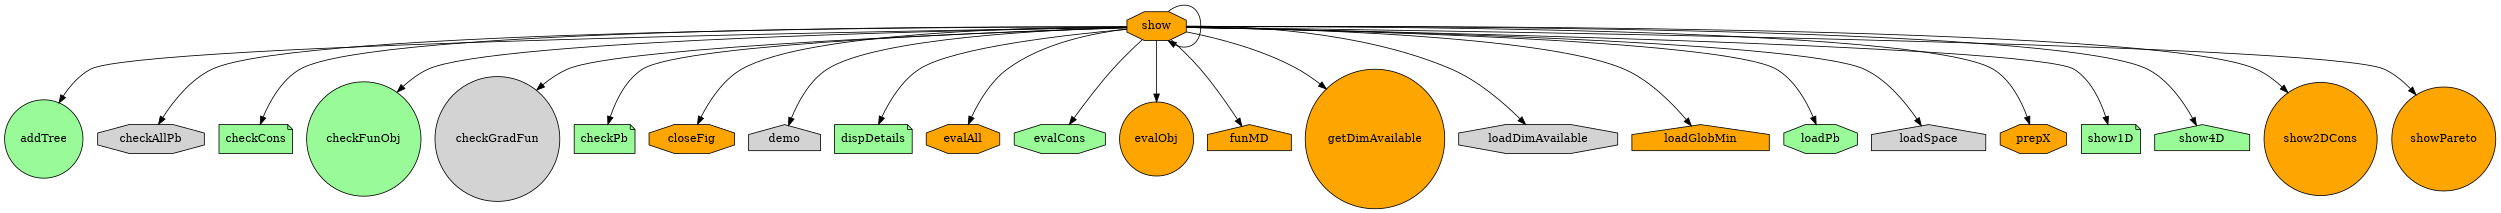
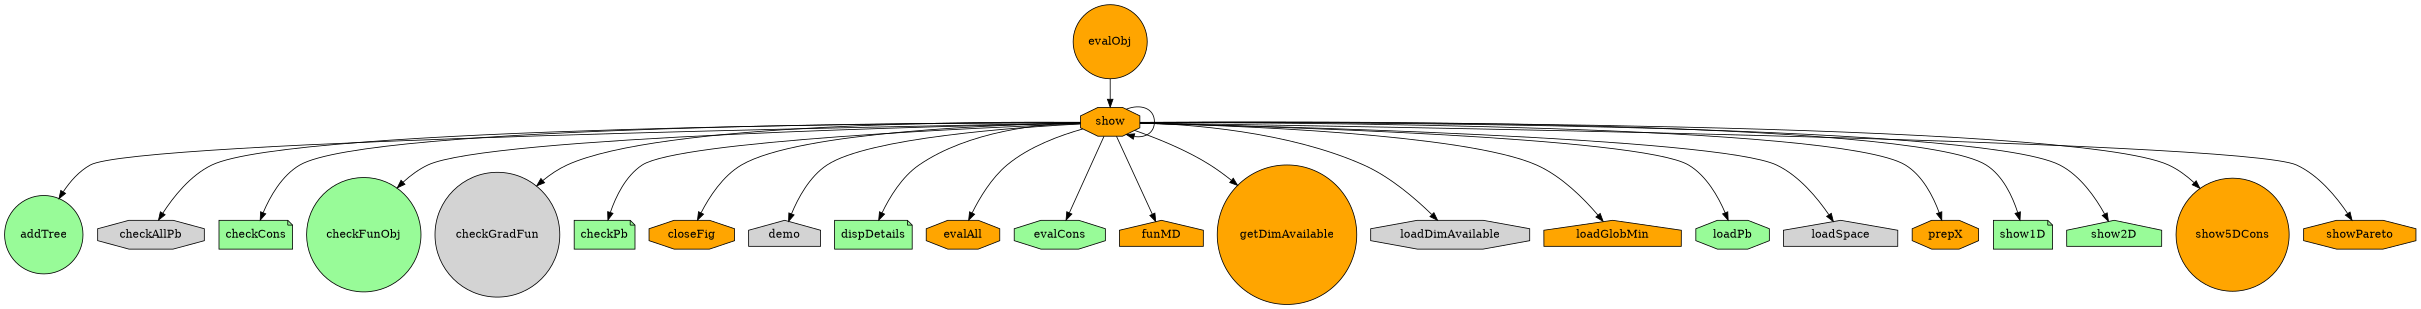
  digraph {
    node [fillcolor=orange shape=octagon style=filled]
    n1 [label=show]
    addTree [fillcolor=palegreen shape=circle]
    checkAllPb [fillcolor=lightgrey]
    checkCons [fillcolor=palegreen shape=note]
    checkFunObj [fillcolor=palegreen shape=circle]
    checkGradFun [fillcolor=lightgrey shape=circle]
    checkPb [fillcolor=palegreen shape=note]
    closeFig
    demo [fillcolor=lightgrey shape=house]
    dispDetails [fillcolor=palegreen shape=note]
    evalAll
    evalCons [fillcolor=palegreen]
    evalObj [shape=circle]
    funMD [shape=house]
    getDimAvailable [shape=circle]
    loadDimAvailable [fillcolor=lightgrey]
    loadGlobMin [shape=house]
    loadPb [fillcolor=palegreen]
    loadSpace [fillcolor=lightgrey shape=house]
    prepX
    show1D [fillcolor=palegreen shape=note]
-   show2D [fillcolor=palegreen shape=house label=show4D]
-   show2DCons [shape=circle]
-   showPareto [shape=circle]
+   show2D [fillcolor=palegreen shape=house]
+   show2DCons [shape=circle label=show5DCons]
+   showPareto
    n1 -> n1
    n1 -> addTree
    n1 -> checkAllPb
    n1 -> checkCons
    n1 -> checkFunObj
    n1 -> checkGradFun
    n1 -> checkPb
    n1 -> closeFig
    n1 -> demo
    n1 -> dispDetails
    n1 -> evalAll
    n1 -> evalCons
-   n1 -> evalObj
+   evalObj -> n1
    n1 -> funMD
    n1 -> getDimAvailable
    n1 -> loadDimAvailable
    n1 -> loadGlobMin
    n1 -> loadPb
    n1 -> loadSpace
    n1 -> prepX
    n1 -> show1D
    n1 -> show2D
    n1 -> show2DCons
    n1 -> showPareto
  }
